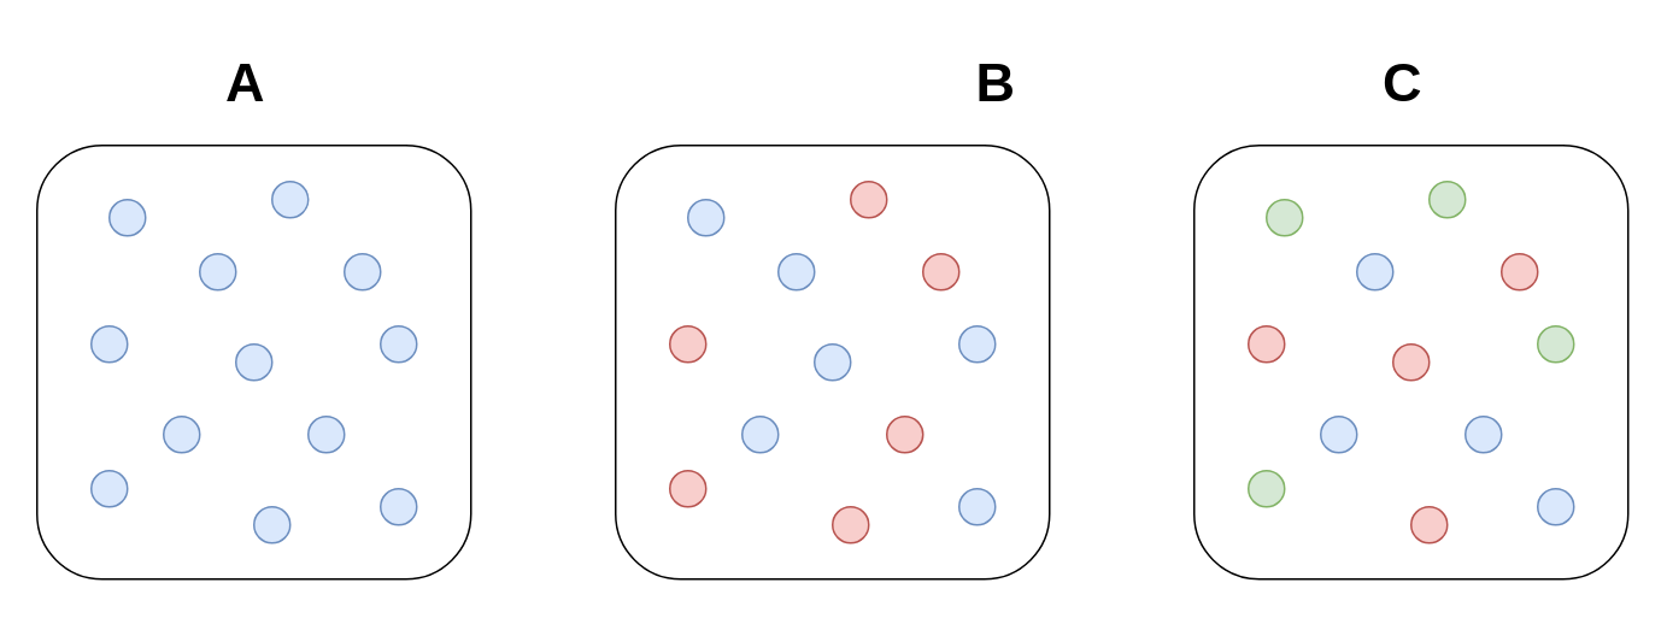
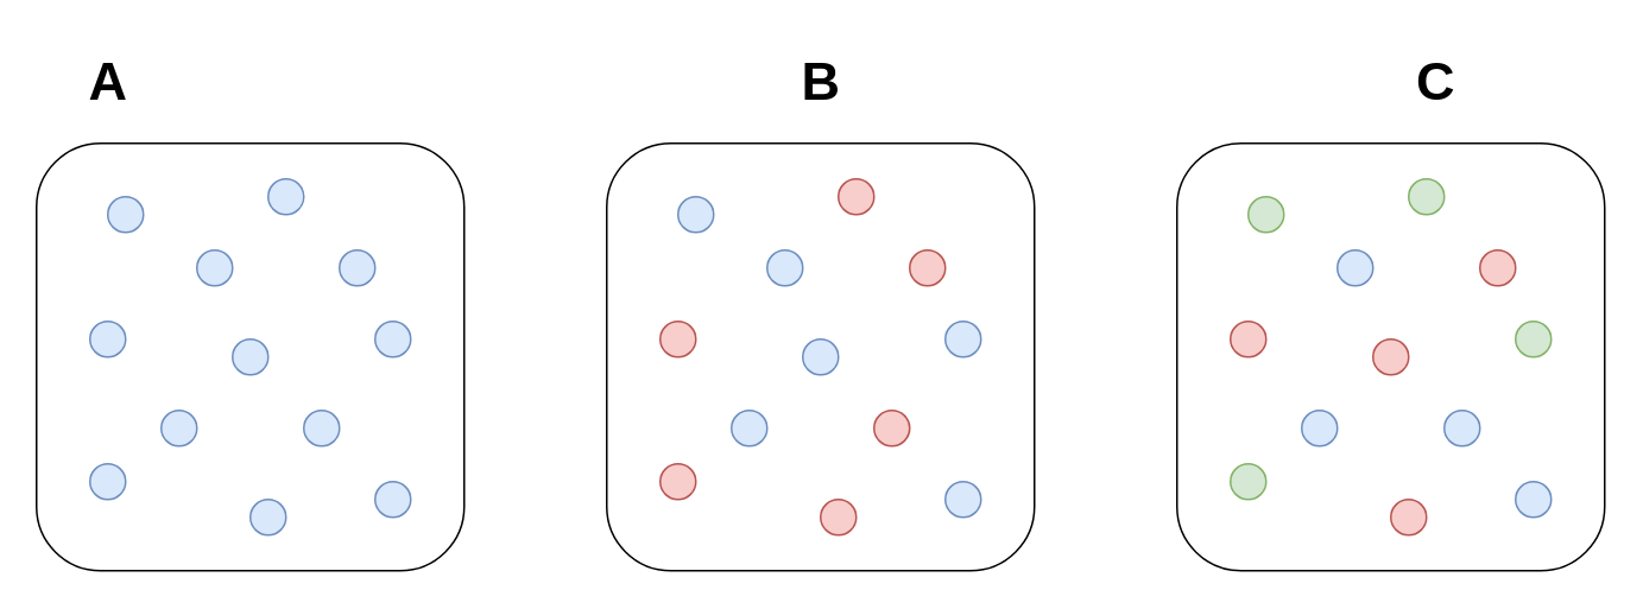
  <mxCell id="0" />
  <mxCell id="1" parent="0" />
  <mxCell id="2" value="" style="rounded=1;whiteSpace=wrap;html=1;" vertex="1" parent="1"><mxGeometry x="20" y="80" width="240" height="240" as="geometry" /></mxCell>
  <mxCell id="3" value="" style="ellipse;fillColor=#dae8fc;strokeColor=#6c8ebf;" vertex="1" parent="1"><mxGeometry x="60" y="110" width="20" height="20" as="geometry" /></mxCell>
  <mxCell id="4" value="" style="ellipse;fillColor=#dae8fc;strokeColor=#6c8ebf;" vertex="1" parent="1"><mxGeometry x="110" y="140" width="20" height="20" as="geometry" /></mxCell>
  <mxCell id="5" value="" style="ellipse;fillColor=#dae8fc;strokeColor=#6c8ebf;" vertex="1" parent="1"><mxGeometry x="50" y="180" width="20" height="20" as="geometry" /></mxCell>
  <mxCell id="6" value="" style="ellipse;fillColor=#dae8fc;strokeColor=#6c8ebf;" vertex="1" parent="1"><mxGeometry x="150" y="100" width="20" height="20" as="geometry" /></mxCell>
  <mxCell id="7" value="" style="ellipse;fillColor=#dae8fc;strokeColor=#6c8ebf;" vertex="1" parent="1"><mxGeometry x="130" y="190" width="20" height="20" as="geometry" /></mxCell>
  <mxCell id="8" value="" style="ellipse;fillColor=#dae8fc;strokeColor=#6c8ebf;" vertex="1" parent="1"><mxGeometry x="50" y="260" width="20" height="20" as="geometry" /></mxCell>
  <mxCell id="9" value="" style="ellipse;fillColor=#dae8fc;strokeColor=#6c8ebf;" vertex="1" parent="1"><mxGeometry x="190" y="140" width="20" height="20" as="geometry" /></mxCell>
  <mxCell id="10" value="" style="ellipse;fillColor=#dae8fc;strokeColor=#6c8ebf;" vertex="1" parent="1"><mxGeometry x="170" y="230" width="20" height="20" as="geometry" /></mxCell>
  <mxCell id="11" value="" style="ellipse;fillColor=#dae8fc;strokeColor=#6c8ebf;" vertex="1" parent="1"><mxGeometry x="140" y="280" width="20" height="20" as="geometry" /></mxCell>
  <mxCell id="12" value="" style="ellipse;fillColor=#dae8fc;strokeColor=#6c8ebf;" vertex="1" parent="1"><mxGeometry x="210" y="270" width="20" height="20" as="geometry" /></mxCell>
  <mxCell id="13" value="" style="ellipse;fillColor=#dae8fc;strokeColor=#6c8ebf;" vertex="1" parent="1"><mxGeometry x="210" y="180" width="20" height="20" as="geometry" /></mxCell>
  <mxCell id="14" value="" style="ellipse;fillColor=#dae8fc;strokeColor=#6c8ebf;" vertex="1" parent="1"><mxGeometry x="90" y="230" width="20" height="20" as="geometry" /></mxCell>
  <mxCell id="15" value="" style="rounded=1;whiteSpace=wrap;html=1;" vertex="1" parent="1"><mxGeometry x="340" y="80" width="240" height="240" as="geometry" /></mxCell>
  <mxCell id="16" value="" style="ellipse;fillColor=#dae8fc;strokeColor=#6c8ebf;" vertex="1" parent="1"><mxGeometry x="380" y="110" width="20" height="20" as="geometry" /></mxCell>
  <mxCell id="17" value="" style="ellipse;fillColor=#dae8fc;strokeColor=#6c8ebf;" vertex="1" parent="1"><mxGeometry x="430" y="140" width="20" height="20" as="geometry" /></mxCell>
  <mxCell id="18" value="" style="ellipse;fillColor=#f8cecc;strokeColor=#b85450;" vertex="1" parent="1"><mxGeometry x="370" y="180" width="20" height="20" as="geometry" /></mxCell>
  <mxCell id="19" value="" style="ellipse;fillColor=#f8cecc;strokeColor=#b85450;" vertex="1" parent="1"><mxGeometry x="470" y="100" width="20" height="20" as="geometry" /></mxCell>
  <mxCell id="20" value="" style="ellipse;fillColor=#dae8fc;strokeColor=#6c8ebf;" vertex="1" parent="1"><mxGeometry x="450" y="190" width="20" height="20" as="geometry" /></mxCell>
  <mxCell id="21" value="" style="ellipse;fillColor=#f8cecc;strokeColor=#b85450;" vertex="1" parent="1"><mxGeometry x="370" y="260" width="20" height="20" as="geometry" /></mxCell>
  <mxCell id="22" value="" style="ellipse;fillColor=#f8cecc;strokeColor=#b85450;" vertex="1" parent="1"><mxGeometry x="510" y="140" width="20" height="20" as="geometry" /></mxCell>
  <mxCell id="23" value="" style="ellipse;fillColor=#f8cecc;strokeColor=#b85450;" vertex="1" parent="1"><mxGeometry x="490" y="230" width="20" height="20" as="geometry" /></mxCell>
  <mxCell id="24" value="" style="ellipse;fillColor=#f8cecc;strokeColor=#b85450;" vertex="1" parent="1"><mxGeometry x="460" y="280" width="20" height="20" as="geometry" /></mxCell>
  <mxCell id="25" value="" style="ellipse;fillColor=#dae8fc;strokeColor=#6c8ebf;" vertex="1" parent="1"><mxGeometry x="530" y="270" width="20" height="20" as="geometry" /></mxCell>
  <mxCell id="26" value="" style="ellipse;fillColor=#dae8fc;strokeColor=#6c8ebf;" vertex="1" parent="1"><mxGeometry x="530" y="180" width="20" height="20" as="geometry" /></mxCell>
  <mxCell id="27" value="" style="ellipse;fillColor=#dae8fc;strokeColor=#6c8ebf;" vertex="1" parent="1"><mxGeometry x="410" y="230" width="20" height="20" as="geometry" /></mxCell>
  <mxCell id="28" value="" style="rounded=1;whiteSpace=wrap;html=1;" vertex="1" parent="1"><mxGeometry x="660" y="80" width="240" height="240" as="geometry" /></mxCell>
  <mxCell id="29" value="" style="ellipse;fillColor=#d5e8d4;strokeColor=#82b366;" vertex="1" parent="1"><mxGeometry x="700" y="110" width="20" height="20" as="geometry" /></mxCell>
  <mxCell id="30" value="" style="ellipse;fillColor=#dae8fc;strokeColor=#6c8ebf;" vertex="1" parent="1"><mxGeometry x="750" y="140" width="20" height="20" as="geometry" /></mxCell>
  <mxCell id="31" value="" style="ellipse;fillColor=#f8cecc;strokeColor=#b85450;" vertex="1" parent="1"><mxGeometry x="690" y="180" width="20" height="20" as="geometry" /></mxCell>
  <mxCell id="32" value="" style="ellipse;fillColor=#d5e8d4;strokeColor=#82b366;" vertex="1" parent="1"><mxGeometry x="790" y="100" width="20" height="20" as="geometry" /></mxCell>
  <mxCell id="33" value="" style="ellipse;fillColor=#f8cecc;strokeColor=#b85450;" vertex="1" parent="1"><mxGeometry x="770" y="190" width="20" height="20" as="geometry" /></mxCell>
  <mxCell id="34" value="" style="ellipse;fillColor=#d5e8d4;strokeColor=#82b366;" vertex="1" parent="1"><mxGeometry x="690" y="260" width="20" height="20" as="geometry" /></mxCell>
  <mxCell id="35" value="" style="ellipse;fillColor=#f8cecc;strokeColor=#b85450;" vertex="1" parent="1"><mxGeometry x="830" y="140" width="20" height="20" as="geometry" /></mxCell>
  <mxCell id="36" value="" style="ellipse;fillColor=#dae8fc;strokeColor=#6c8ebf;" vertex="1" parent="1"><mxGeometry x="810" y="230" width="20" height="20" as="geometry" /></mxCell>
  <mxCell id="37" value="" style="ellipse;fillColor=#f8cecc;strokeColor=#b85450;" vertex="1" parent="1"><mxGeometry x="780" y="280" width="20" height="20" as="geometry" /></mxCell>
  <mxCell id="38" value="" style="ellipse;fillColor=#dae8fc;strokeColor=#6c8ebf;" vertex="1" parent="1"><mxGeometry x="850" y="270" width="20" height="20" as="geometry" /></mxCell>
  <mxCell id="39" value="" style="ellipse;fillColor=#d5e8d4;strokeColor=#82b366;" vertex="1" parent="1"><mxGeometry x="850" y="180" width="20" height="20" as="geometry" /></mxCell>
  <mxCell id="40" value="" style="ellipse;fillColor=#dae8fc;strokeColor=#6c8ebf;" vertex="1" parent="1"><mxGeometry x="730" y="230" width="20" height="20" as="geometry" /></mxCell>
- <mxCell id="41" value="A" style="text;html=1;align=center;verticalAlign=middle;resizable=0;points=[];autosize=1;strokeColor=none;fillColor=none;fontStyle=1;fontSize=30;" vertex="1" parent="1"><mxGeometry x="110" y="20" width="50" height="50" as="geometry" /></mxCell>
- <mxCell id="42" value="B" style="text;html=1;align=center;verticalAlign=middle;resizable=0;points=[];autosize=1;strokeColor=none;fillColor=none;fontStyle=1;fontSize=30;" vertex="1" parent="1"><mxGeometry x="525" y="20" width="50" height="50" as="geometry" /></mxCell>
- <mxCell id="43" value="C" style="text;html=1;align=center;verticalAlign=middle;resizable=0;points=[];autosize=1;strokeColor=none;fillColor=none;fontStyle=1;fontSize=30;" vertex="1" parent="1"><mxGeometry x="750" y="20" width="50" height="50" as="geometry" /></mxCell>
+ <mxCell id="41" value="A" style="text;html=1;align=center;verticalAlign=middle;resizable=0;points=[];autosize=1;strokeColor=none;fillColor=none;fontStyle=1;fontSize=30;" vertex="1" parent="1"><mxGeometry x="35" y="20" width="50" height="50" as="geometry" /></mxCell>
+ <mxCell id="42" value="B" style="text;html=1;align=center;verticalAlign=middle;resizable=0;points=[];autosize=1;strokeColor=none;fillColor=none;fontStyle=1;fontSize=30;" vertex="1" parent="1"><mxGeometry x="435" y="20" width="50" height="50" as="geometry" /></mxCell>
+ <mxCell id="43" value="C" style="text;html=1;align=center;verticalAlign=middle;resizable=0;points=[];autosize=1;strokeColor=none;fillColor=none;fontStyle=1;fontSize=30;" vertex="1" parent="1"><mxGeometry x="780" y="20" width="50" height="50" as="geometry" /></mxCell>
